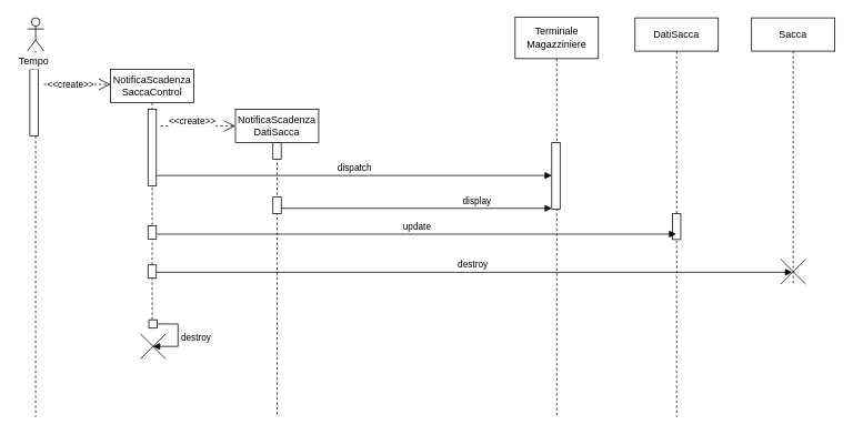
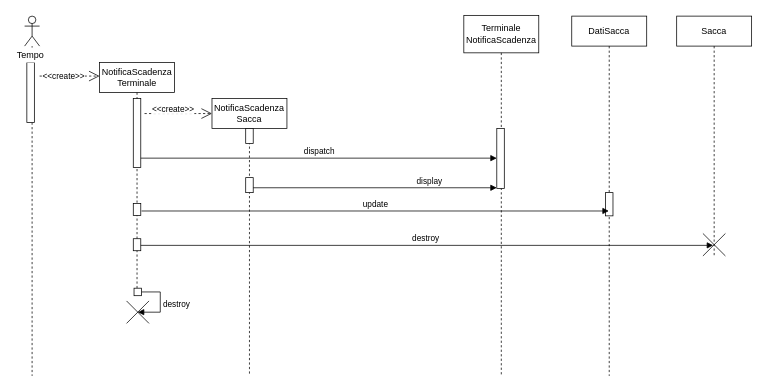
  <mxCell id="0" />
  <mxCell id="1" parent="0" />
  <mxCell id="2" value="display" style="html=1;verticalAlign=bottom;endArrow=block;" parent="1" edge="1"><mxGeometry x="0.448" width="80" relative="1" as="geometry"><mxPoint x="336" y="250" as="sourcePoint" /><mxPoint x="662" y="250" as="targetPoint" /><mxPoint as="offset" /></mxGeometry></mxCell>
  <mxCell id="3" value="destroy" style="html=1;verticalAlign=bottom;endArrow=block;entryX=0.457;entryY=0.529;entryDx=0;entryDy=0;entryPerimeter=0;" parent="1" source="7" target="22" edge="1"><mxGeometry width="80" relative="1" as="geometry"><mxPoint x="482" y="271" as="sourcePoint" /><mxPoint x="802" y="271" as="targetPoint" /></mxGeometry></mxCell>
  <mxCell id="4" value="" style="shape=umlLifeline;participant=umlActor;perimeter=lifelinePerimeter;whiteSpace=wrap;html=1;container=1;collapsible=0;recursiveResize=0;verticalAlign=top;spacingTop=36;outlineConnect=0;" parent="1" vertex="1"><mxGeometry x="32" y="21" width="20" height="480" as="geometry" /></mxCell>
  <mxCell id="5" value="" style="html=1;points=[];perimeter=orthogonalPerimeter;fillColor=#ffffff;" parent="4" vertex="1"><mxGeometry x="3" y="62" width="10" height="80" as="geometry" /></mxCell>
  <mxCell id="6" value="Tempo" style="text;html=1;strokeColor=none;align=center;verticalAlign=middle;whiteSpace=wrap;rounded=0;fillColor=#ffffff;" parent="1" vertex="1"><mxGeometry x="20" y="63" width="40" height="20" as="geometry" /></mxCell>
- <mxCell id="7" value="NotificaScadenza SaccaControl" style="shape=umlLifeline;perimeter=lifelinePerimeter;whiteSpace=wrap;html=1;container=1;collapsible=0;recursiveResize=0;outlineConnect=0;fillColor=#ffffff;" parent="1" vertex="1"><mxGeometry x="132" y="83" width="100" height="308" as="geometry" /></mxCell>
+ <mxCell id="7" value="NotificaScadenza Terminale" style="shape=umlLifeline;perimeter=lifelinePerimeter;whiteSpace=wrap;html=1;container=1;collapsible=0;recursiveResize=0;outlineConnect=0;fillColor=#ffffff;" parent="1" vertex="1"><mxGeometry x="132" y="83" width="100" height="308" as="geometry" /></mxCell>
  <mxCell id="8" value="" style="html=1;points=[];perimeter=orthogonalPerimeter;fillColor=#ffffff;" parent="7" vertex="1"><mxGeometry x="45" y="48" width="10" height="92" as="geometry" /></mxCell>
  <mxCell id="9" value="" style="html=1;points=[];perimeter=orthogonalPerimeter;fillColor=#ffffff;" parent="7" vertex="1"><mxGeometry x="45" y="235" width="10" height="16" as="geometry" /></mxCell>
  <mxCell id="10" value="" style="html=1;points=[];perimeter=orthogonalPerimeter;fillColor=#ffffff;" vertex="1" parent="7"><mxGeometry x="45" y="188" width="10" height="16" as="geometry" /></mxCell>
  <mxCell id="11" value="" style="endArrow=open;dashed=1;endFill=0;endSize=12;html=1;" parent="1" edge="1"><mxGeometry width="160" relative="1" as="geometry"><mxPoint x="52" y="101" as="sourcePoint" /><mxPoint x="132" y="101" as="targetPoint" /></mxGeometry></mxCell>
  <mxCell id="12" value="&amp;lt;&amp;lt;create&amp;gt;&amp;gt;" style="edgeLabel;html=1;align=center;verticalAlign=middle;resizable=0;points=[];" parent="11" vertex="1" connectable="0"><mxGeometry x="0.225" y="3" relative="1" as="geometry"><mxPoint x="-18" y="3" as="offset" /></mxGeometry></mxCell>
  <mxCell id="13" value="" style="endArrow=open;dashed=1;endFill=0;endSize=12;html=1;" parent="1" edge="1"><mxGeometry width="160" relative="1" as="geometry"><mxPoint x="192" y="151" as="sourcePoint" /><mxPoint x="282" y="151" as="targetPoint" /></mxGeometry></mxCell>
  <mxCell id="14" value="&amp;lt;&amp;lt;create&amp;gt;&amp;gt;" style="edgeLabel;html=1;align=center;verticalAlign=middle;resizable=0;points=[];" parent="13" vertex="1" connectable="0"><mxGeometry x="0.225" y="3" relative="1" as="geometry"><mxPoint x="-18" y="-4" as="offset" /></mxGeometry></mxCell>
- <mxCell id="15" value="NotificaScadenza DatiSacca" style="shape=umlLifeline;perimeter=lifelinePerimeter;whiteSpace=wrap;html=1;container=1;collapsible=0;recursiveResize=0;outlineConnect=0;fillColor=#ffffff;" parent="1" vertex="1"><mxGeometry x="282" y="131" width="100" height="370" as="geometry" /></mxCell>
+ <mxCell id="15" value="NotificaScadenza Sacca" style="shape=umlLifeline;perimeter=lifelinePerimeter;whiteSpace=wrap;html=1;container=1;collapsible=0;recursiveResize=0;outlineConnect=0;fillColor=#ffffff;" parent="1" vertex="1"><mxGeometry x="282" y="131" width="100" height="370" as="geometry" /></mxCell>
  <mxCell id="16" value="" style="html=1;points=[];perimeter=orthogonalPerimeter;" parent="15" vertex="1"><mxGeometry x="45" y="40" width="10" height="20" as="geometry" /></mxCell>
  <mxCell id="17" value="" style="html=1;points=[];perimeter=orthogonalPerimeter;" parent="15" vertex="1"><mxGeometry x="45" y="105.5" width="10" height="20" as="geometry" /></mxCell>
  <mxCell id="18" value="dispatch" style="html=1;verticalAlign=bottom;endArrow=block;" parent="1" target="20" edge="1"><mxGeometry width="80" relative="1" as="geometry"><mxPoint x="187" y="210.5" as="sourcePoint" /><mxPoint x="477" y="210.5" as="targetPoint" /></mxGeometry></mxCell>
- <mxCell id="19" value="Terminale Magazziniere" style="shape=umlLifeline;perimeter=lifelinePerimeter;whiteSpace=wrap;html=1;container=1;collapsible=0;recursiveResize=0;outlineConnect=0;size=50;" parent="1" vertex="1"><mxGeometry x="618" y="20" width="100" height="481" as="geometry" /></mxCell>
+ <mxCell id="19" value="Terminale NotificaScadenza" style="shape=umlLifeline;perimeter=lifelinePerimeter;whiteSpace=wrap;html=1;container=1;collapsible=0;recursiveResize=0;outlineConnect=0;size=50;" parent="1" vertex="1"><mxGeometry x="618" y="20" width="100" height="481" as="geometry" /></mxCell>
  <mxCell id="20" value="" style="html=1;points=[];perimeter=orthogonalPerimeter;fillColor=#ffffff;" parent="1" vertex="1"><mxGeometry x="662" y="171" width="10" height="80" as="geometry" /></mxCell>
  <mxCell id="21" value="Sacca" style="shape=umlLifeline;perimeter=lifelinePerimeter;whiteSpace=wrap;html=1;container=1;collapsible=0;recursiveResize=0;outlineConnect=0;fillColor=#ffffff;" parent="1" vertex="1"><mxGeometry x="902" y="21" width="100" height="320" as="geometry" /></mxCell>
  <mxCell id="22" value="" style="shape=umlDestroy;fillColor=#ffffff;fontSize=8;" parent="21" vertex="1"><mxGeometry x="35" y="290" width="30" height="30" as="geometry" /></mxCell>
  <mxCell id="23" value="destroy" style="edgeStyle=orthogonalEdgeStyle;html=1;align=left;spacingLeft=2;endArrow=block;rounded=0;" parent="1" source="24" edge="1"><mxGeometry relative="1" as="geometry"><mxPoint x="-1037" y="-231" as="sourcePoint" /><Array as="points"><mxPoint x="213" y="389" /><mxPoint x="213" y="416" /></Array><mxPoint x="183" y="416" as="targetPoint" /></mxGeometry></mxCell>
  <mxCell id="24" value="" style="html=1;points=[];perimeter=orthogonalPerimeter;" parent="1" vertex="1"><mxGeometry x="178" y="384" width="10" height="10" as="geometry" /></mxCell>
  <mxCell id="25" value="" style="shape=umlDestroy;fillColor=#ffffff;fontSize=8;" parent="1" vertex="1"><mxGeometry x="168" y="401" width="30" height="30" as="geometry" /></mxCell>
  <mxCell id="26" value="DatiSacca" style="shape=umlLifeline;perimeter=lifelinePerimeter;whiteSpace=wrap;html=1;container=1;collapsible=0;recursiveResize=0;outlineConnect=0;fillColor=#ffffff;" vertex="1" parent="1"><mxGeometry x="762" y="21" width="100" height="480" as="geometry" /></mxCell>
  <mxCell id="27" value="" style="html=1;points=[];perimeter=orthogonalPerimeter;fillColor=#ffffff;" vertex="1" parent="26"><mxGeometry x="45" y="235.5" width="10" height="31" as="geometry" /></mxCell>
  <mxCell id="28" value="update" style="html=1;verticalAlign=bottom;endArrow=block;" edge="1" parent="1" target="26"><mxGeometry width="80" relative="1" as="geometry"><mxPoint x="188" y="281" as="sourcePoint" /><mxPoint x="663" y="281" as="targetPoint" /></mxGeometry></mxCell>
